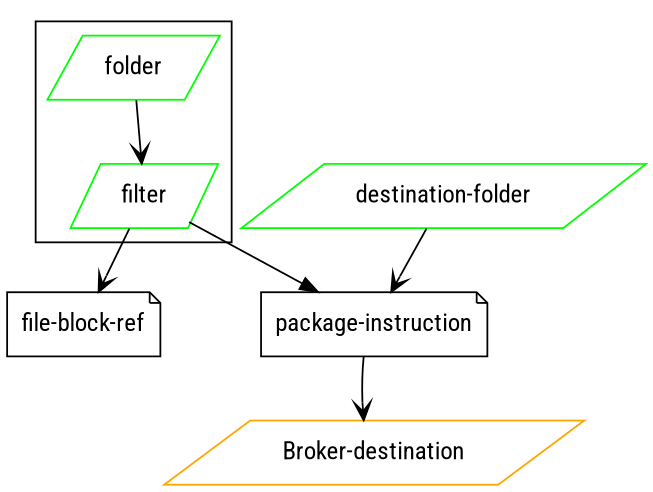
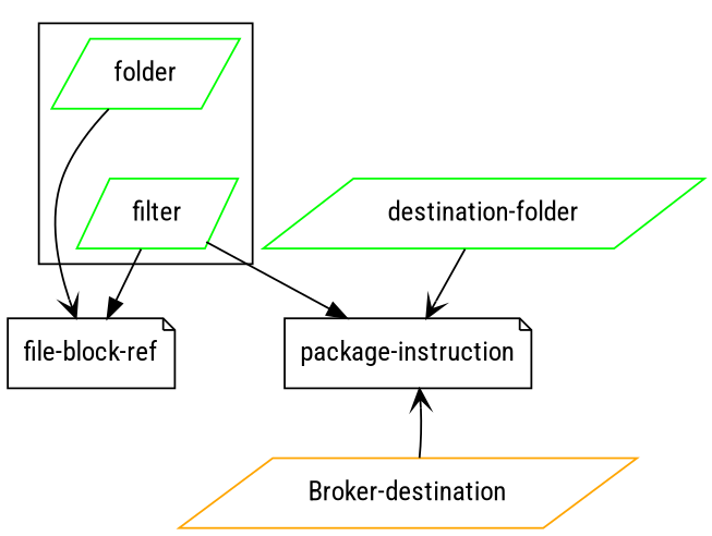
  digraph {
    fontname="Roboto Condensed"
    node [color=green fontname="Roboto Condensed" shape=parallelogram]
    edge [arrowhead=vee fontname="Roboto Condensed" splines=polyline]
    folder
    filter
    "file-block-ref" [shape=note color=""]
    "package-instruction" [shape=note color=""]
    n5 [color=orange label="Broker-destination"]
    "destination-folder"
    subgraph cluster_1 {
      folder
      filter
    }
-   folder -> filter
-   filter -> "file-block-ref"
+   folder -> "file-block-ref"
+   filter -> "file-block-ref" [arrowhead=normal]
    filter -> "package-instruction" [arrowhead=normal]
-   "package-instruction" -> n5
+   n5 -> "package-instruction"
    "destination-folder" -> "package-instruction"
  }
